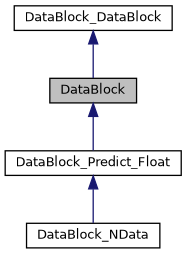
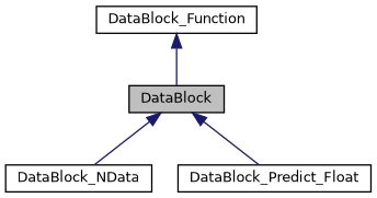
  digraph {
    node [color=black fillcolor=white fontname=Helvetica fontsize=10 shape=record style=filled]
    edge [color=midnightblue dir=back fontname=Helvetica fontsize=10 labelfontname=Helvetica labelfontsize=10 style=solid]
    n1 [fillcolor=grey75 fontcolor=black height=0.2 label=DataBlock width=0.4]
    n2 [height=0.2 label=DataBlock_NData width=0.4]
    n3 [height=0.2 label=DataBlock_Predict_Float width=0.4]
-   n4 [height=0.2 label=DataBlock_DataBlock width=0.4]
-   n3 -> n2
+   n4 [height=0.2 label=DataBlock_Function width=0.4]
+   n1 -> n2
    n1 -> n3
    n4 -> n1
  }
